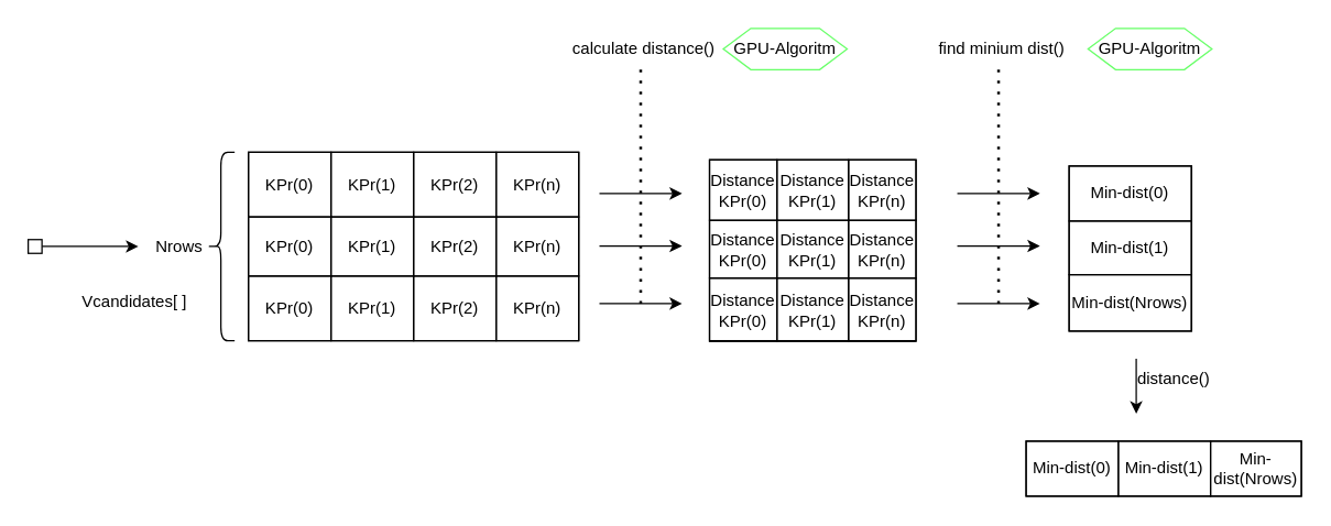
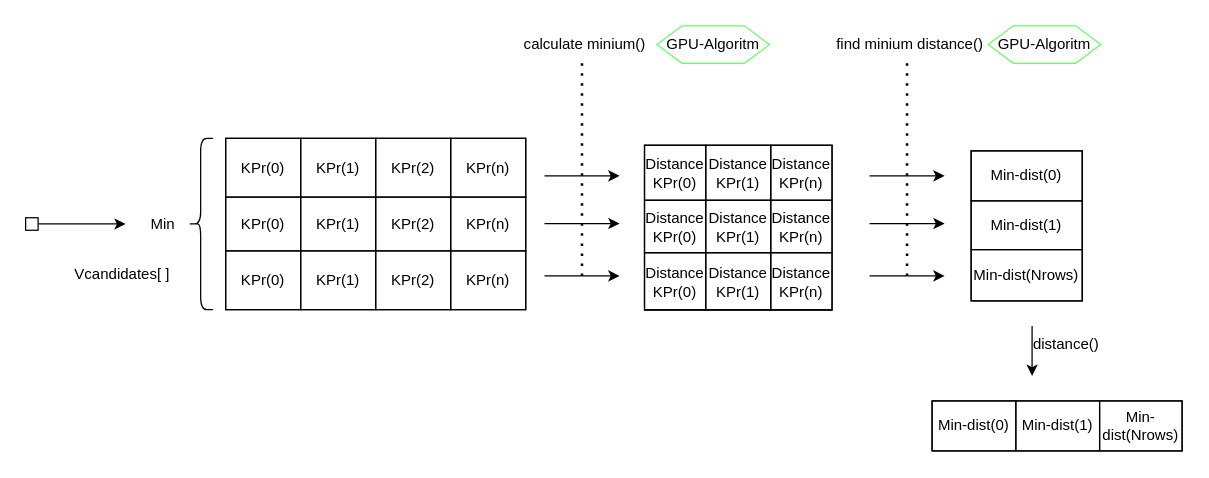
  <mxCell id="0" />
  <mxCell id="1" parent="0" />
  <mxCell id="2" value="" style="childLayout=tableLayout;recursiveResize=0;shadow=0;fillColor=none;" vertex="1" parent="1"><mxGeometry x="180" y="110" width="240" height="137" as="geometry" /></mxCell>
  <mxCell id="3" value="" style="shape=tableRow;horizontal=0;startSize=0;swimlaneHead=0;swimlaneBody=0;top=0;left=0;bottom=0;right=0;dropTarget=0;collapsible=0;recursiveResize=0;expand=0;fontStyle=0;fillColor=none;strokeColor=inherit;" vertex="1" parent="2"><mxGeometry width="240" height="47" as="geometry" /></mxCell>
  <mxCell id="4" value="KPr(0)" style="connectable=0;recursiveResize=0;strokeColor=inherit;fillColor=none;align=center;whiteSpace=wrap;html=1;" vertex="1" parent="3"><mxGeometry width="60" height="47" as="geometry"><mxRectangle width="60" height="47" as="alternateBounds" /></mxGeometry></mxCell>
  <mxCell id="5" value="KPr(1)" style="connectable=0;recursiveResize=0;strokeColor=inherit;fillColor=none;align=center;whiteSpace=wrap;html=1;" vertex="1" parent="3"><mxGeometry x="60" width="60" height="47" as="geometry"><mxRectangle width="60" height="47" as="alternateBounds" /></mxGeometry></mxCell>
  <mxCell id="6" value="KPr(2)" style="connectable=0;recursiveResize=0;strokeColor=inherit;fillColor=none;align=center;whiteSpace=wrap;html=1;" vertex="1" parent="3"><mxGeometry x="120" width="60" height="47" as="geometry"><mxRectangle width="60" height="47" as="alternateBounds" /></mxGeometry></mxCell>
  <mxCell id="7" value="KPr(n)" style="connectable=0;recursiveResize=0;strokeColor=inherit;fillColor=none;align=center;whiteSpace=wrap;html=1;" vertex="1" parent="3"><mxGeometry x="180" width="60" height="47" as="geometry"><mxRectangle width="60" height="47" as="alternateBounds" /></mxGeometry></mxCell>
  <mxCell id="8" style="shape=tableRow;horizontal=0;startSize=0;swimlaneHead=0;swimlaneBody=0;top=0;left=0;bottom=0;right=0;dropTarget=0;collapsible=0;recursiveResize=0;expand=0;fontStyle=0;fillColor=none;strokeColor=inherit;" vertex="1" parent="2"><mxGeometry y="47" width="240" height="43" as="geometry" /></mxCell>
  <mxCell id="9" value="KPr(0)" style="connectable=0;recursiveResize=0;strokeColor=inherit;fillColor=none;align=center;whiteSpace=wrap;html=1;" vertex="1" parent="8"><mxGeometry width="60" height="43" as="geometry"><mxRectangle width="60" height="43" as="alternateBounds" /></mxGeometry></mxCell>
  <mxCell id="10" value="KPr(1)" style="connectable=0;recursiveResize=0;strokeColor=inherit;fillColor=none;align=center;whiteSpace=wrap;html=1;" vertex="1" parent="8"><mxGeometry x="60" width="60" height="43" as="geometry"><mxRectangle width="60" height="43" as="alternateBounds" /></mxGeometry></mxCell>
  <mxCell id="11" value="KPr(2)" style="connectable=0;recursiveResize=0;strokeColor=inherit;fillColor=none;align=center;whiteSpace=wrap;html=1;" vertex="1" parent="8"><mxGeometry x="120" width="60" height="43" as="geometry"><mxRectangle width="60" height="43" as="alternateBounds" /></mxGeometry></mxCell>
  <mxCell id="12" value="KPr(n)" style="connectable=0;recursiveResize=0;strokeColor=inherit;fillColor=none;align=center;whiteSpace=wrap;html=1;" vertex="1" parent="8"><mxGeometry x="180" width="60" height="43" as="geometry"><mxRectangle width="60" height="43" as="alternateBounds" /></mxGeometry></mxCell>
  <mxCell id="13" style="shape=tableRow;horizontal=0;startSize=0;swimlaneHead=0;swimlaneBody=0;top=0;left=0;bottom=0;right=0;dropTarget=0;collapsible=0;recursiveResize=0;expand=0;fontStyle=0;fillColor=none;strokeColor=inherit;" vertex="1" parent="2"><mxGeometry y="90" width="240" height="47" as="geometry" /></mxCell>
  <mxCell id="14" value="KPr(0)" style="connectable=0;recursiveResize=0;strokeColor=inherit;fillColor=none;align=center;whiteSpace=wrap;html=1;" vertex="1" parent="13"><mxGeometry width="60" height="47" as="geometry"><mxRectangle width="60" height="47" as="alternateBounds" /></mxGeometry></mxCell>
  <mxCell id="15" value="KPr(1)" style="connectable=0;recursiveResize=0;strokeColor=inherit;fillColor=none;align=center;whiteSpace=wrap;html=1;" vertex="1" parent="13"><mxGeometry x="60" width="60" height="47" as="geometry"><mxRectangle width="60" height="47" as="alternateBounds" /></mxGeometry></mxCell>
  <mxCell id="16" value="KPr(2)" style="connectable=0;recursiveResize=0;strokeColor=inherit;fillColor=none;align=center;whiteSpace=wrap;html=1;" vertex="1" parent="13"><mxGeometry x="120" width="60" height="47" as="geometry"><mxRectangle width="60" height="47" as="alternateBounds" /></mxGeometry></mxCell>
  <mxCell id="17" value="KPr(n)" style="connectable=0;recursiveResize=0;strokeColor=inherit;fillColor=none;align=center;whiteSpace=wrap;html=1;" vertex="1" parent="13"><mxGeometry x="180" width="60" height="47" as="geometry"><mxRectangle width="60" height="47" as="alternateBounds" /></mxGeometry></mxCell>
  <mxCell id="18" style="edgeStyle=orthogonalEdgeStyle;rounded=0;orthogonalLoop=1;jettySize=auto;html=1;exitX=1;exitY=0.5;exitDx=0;exitDy=0;" edge="1" parent="1" source="19" target="22"><mxGeometry relative="1" as="geometry"><mxPoint x="110" y="179" as="targetPoint" /></mxGeometry></mxCell>
  <mxCell id="19" value="" style="whiteSpace=wrap;html=1;aspect=fixed;" vertex="1" parent="1"><mxGeometry x="20" y="173.5" width="10" height="10" as="geometry" /></mxCell>
  <mxCell id="20" value="Vcandidates[ ]" style="text;html=1;align=center;verticalAlign=middle;whiteSpace=wrap;rounded=0;" vertex="1" parent="1"><mxGeometry x="55" y="203.5" width="85" height="30" as="geometry" /></mxCell>
  <mxCell id="21" value="" style="shape=curlyBracket;whiteSpace=wrap;html=1;rounded=1;labelPosition=left;verticalLabelPosition=middle;align=right;verticalAlign=middle;" vertex="1" parent="1"><mxGeometry x="150" y="110" width="20" height="137" as="geometry" /></mxCell>
- <mxCell id="22" value="Nrows" style="text;html=1;align=center;verticalAlign=middle;whiteSpace=wrap;rounded=0;" vertex="1" parent="1"><mxGeometry x="100" y="163.5" width="60" height="30" as="geometry" /></mxCell>
+ <mxCell id="22" value="Min" style="text;html=1;align=center;verticalAlign=middle;whiteSpace=wrap;rounded=0;" vertex="1" parent="1"><mxGeometry x="100" y="163.5" width="60" height="30" as="geometry" /></mxCell>
  <mxCell id="23" value="" style="endArrow=classic;html=1;rounded=0;" edge="1" parent="1"><mxGeometry width="50" height="50" relative="1" as="geometry"><mxPoint x="435" y="140" as="sourcePoint" /><mxPoint x="495" y="140" as="targetPoint" /></mxGeometry></mxCell>
  <mxCell id="24" value="" style="endArrow=classic;html=1;rounded=0;" edge="1" parent="1"><mxGeometry width="50" height="50" relative="1" as="geometry"><mxPoint x="435" y="178.16" as="sourcePoint" /><mxPoint x="495" y="178.16" as="targetPoint" /></mxGeometry></mxCell>
  <mxCell id="25" value="" style="endArrow=classic;html=1;rounded=0;" edge="1" parent="1"><mxGeometry width="50" height="50" relative="1" as="geometry"><mxPoint x="435" y="220" as="sourcePoint" /><mxPoint x="495" y="220" as="targetPoint" /></mxGeometry></mxCell>
  <mxCell id="26" value="" style="endArrow=none;dashed=1;html=1;dashPattern=1 3;strokeWidth=2;rounded=0;" edge="1" parent="1"><mxGeometry width="50" height="50" relative="1" as="geometry"><mxPoint x="465" y="220" as="sourcePoint" /><mxPoint x="465" y="50" as="targetPoint" /></mxGeometry></mxCell>
- <mxCell id="27" value="calculate distance()" style="text;html=1;align=center;verticalAlign=middle;whiteSpace=wrap;rounded=0;" vertex="1" parent="1"><mxGeometry x="405" y="20" width="125" height="30" as="geometry" /></mxCell>
+ <mxCell id="27" value="calculate minium()" style="text;html=1;align=center;verticalAlign=middle;whiteSpace=wrap;rounded=0;" vertex="1" parent="1"><mxGeometry x="405" y="20" width="125" height="30" as="geometry" /></mxCell>
  <mxCell id="28" value="GPU-Algoritm" style="shape=hexagon;perimeter=hexagonPerimeter2;whiteSpace=wrap;html=1;fixedSize=1;strokeColor=#66FF66;" vertex="1" parent="1"><mxGeometry x="525" y="20" width="90" height="30" as="geometry" /></mxCell>
  <mxCell id="29" value="" style="childLayout=tableLayout;recursiveResize=0;shadow=0;fillColor=none;" vertex="1" parent="1"><mxGeometry x="515" y="115.5" width="150" height="131.5" as="geometry" /></mxCell>
  <mxCell id="30" value="" style="shape=tableRow;horizontal=0;startSize=0;swimlaneHead=0;swimlaneBody=0;top=0;left=0;bottom=0;right=0;dropTarget=0;collapsible=0;recursiveResize=0;expand=0;fontStyle=0;fillColor=none;strokeColor=inherit;" vertex="1" parent="29"><mxGeometry width="150" height="44" as="geometry" /></mxCell>
  <mxCell id="31" value="&lt;div&gt;Distance&lt;/div&gt;&lt;div&gt;KPr(0)&lt;br&gt;&lt;/div&gt;" style="connectable=0;recursiveResize=0;strokeColor=inherit;fillColor=none;align=center;whiteSpace=wrap;html=1;" vertex="1" parent="30"><mxGeometry width="49" height="44" as="geometry"><mxRectangle width="49" height="44" as="alternateBounds" /></mxGeometry></mxCell>
  <mxCell id="32" value="&lt;div&gt;Distance&lt;/div&gt;&lt;div&gt;KPr(1)&lt;br&gt;&lt;/div&gt;" style="connectable=0;recursiveResize=0;strokeColor=inherit;fillColor=none;align=center;whiteSpace=wrap;html=1;" vertex="1" parent="30"><mxGeometry x="49" width="52" height="44" as="geometry"><mxRectangle width="52" height="44" as="alternateBounds" /></mxGeometry></mxCell>
  <mxCell id="33" value="&lt;div&gt;Distance&lt;/div&gt;&lt;div&gt;KPr(n)&lt;br&gt;&lt;/div&gt;" style="connectable=0;recursiveResize=0;strokeColor=inherit;fillColor=none;align=center;whiteSpace=wrap;html=1;" vertex="1" parent="30"><mxGeometry x="101" width="49" height="44" as="geometry"><mxRectangle width="49" height="44" as="alternateBounds" /></mxGeometry></mxCell>
  <mxCell id="34" style="shape=tableRow;horizontal=0;startSize=0;swimlaneHead=0;swimlaneBody=0;top=0;left=0;bottom=0;right=0;dropTarget=0;collapsible=0;recursiveResize=0;expand=0;fontStyle=0;fillColor=none;strokeColor=inherit;" vertex="1" parent="29"><mxGeometry y="44" width="150" height="42" as="geometry" /></mxCell>
  <mxCell id="35" value="&lt;div&gt;Distance&lt;/div&gt;&lt;div&gt;KPr(0)&lt;br&gt;&lt;/div&gt;" style="connectable=0;recursiveResize=0;strokeColor=inherit;fillColor=none;align=center;whiteSpace=wrap;html=1;" vertex="1" parent="34"><mxGeometry width="49" height="42" as="geometry"><mxRectangle width="49" height="42" as="alternateBounds" /></mxGeometry></mxCell>
  <mxCell id="36" value="&lt;div&gt;Distance&lt;/div&gt;&lt;div&gt;KPr(1)&lt;br&gt;&lt;/div&gt;" style="connectable=0;recursiveResize=0;strokeColor=inherit;fillColor=none;align=center;whiteSpace=wrap;html=1;" vertex="1" parent="34"><mxGeometry x="49" width="52" height="42" as="geometry"><mxRectangle width="52" height="42" as="alternateBounds" /></mxGeometry></mxCell>
  <mxCell id="37" value="&lt;div&gt;Distance&lt;/div&gt;&lt;div&gt;KPr(n)&lt;br&gt;&lt;/div&gt;" style="connectable=0;recursiveResize=0;strokeColor=inherit;fillColor=none;align=center;whiteSpace=wrap;html=1;" vertex="1" parent="34"><mxGeometry x="101" width="49" height="42" as="geometry"><mxRectangle width="49" height="42" as="alternateBounds" /></mxGeometry></mxCell>
  <mxCell id="38" style="shape=tableRow;horizontal=0;startSize=0;swimlaneHead=0;swimlaneBody=0;top=0;left=0;bottom=0;right=0;dropTarget=0;collapsible=0;recursiveResize=0;expand=0;fontStyle=0;fillColor=none;strokeColor=inherit;" vertex="1" parent="29"><mxGeometry y="86" width="150" height="46" as="geometry" /></mxCell>
  <mxCell id="39" value="&lt;div&gt;Distance&lt;/div&gt;&lt;div&gt;KPr(0)&lt;br&gt;&lt;/div&gt;" style="connectable=0;recursiveResize=0;strokeColor=inherit;fillColor=none;align=center;whiteSpace=wrap;html=1;" vertex="1" parent="38"><mxGeometry width="49" height="46" as="geometry"><mxRectangle width="49" height="46" as="alternateBounds" /></mxGeometry></mxCell>
  <mxCell id="40" value="&lt;div&gt;Distance&lt;/div&gt;&lt;div&gt;KPr(1)&lt;br&gt;&lt;/div&gt;" style="connectable=0;recursiveResize=0;strokeColor=inherit;fillColor=none;align=center;whiteSpace=wrap;html=1;" vertex="1" parent="38"><mxGeometry x="49" width="52" height="46" as="geometry"><mxRectangle width="52" height="46" as="alternateBounds" /></mxGeometry></mxCell>
  <mxCell id="41" value="&lt;div&gt;Distance&lt;/div&gt;&lt;div&gt;KPr(n)&lt;br&gt;&lt;/div&gt;" style="connectable=0;recursiveResize=0;strokeColor=inherit;fillColor=none;align=center;whiteSpace=wrap;html=1;" vertex="1" parent="38"><mxGeometry x="101" width="49" height="46" as="geometry"><mxRectangle width="49" height="46" as="alternateBounds" /></mxGeometry></mxCell>
  <mxCell id="42" value="" style="endArrow=classic;html=1;rounded=0;" edge="1" parent="1"><mxGeometry width="50" height="50" relative="1" as="geometry"><mxPoint x="695" y="140" as="sourcePoint" /><mxPoint x="755" y="140" as="targetPoint" /></mxGeometry></mxCell>
  <mxCell id="43" value="" style="endArrow=classic;html=1;rounded=0;" edge="1" parent="1"><mxGeometry width="50" height="50" relative="1" as="geometry"><mxPoint x="695" y="178.16" as="sourcePoint" /><mxPoint x="755" y="178.16" as="targetPoint" /></mxGeometry></mxCell>
  <mxCell id="44" value="" style="endArrow=classic;html=1;rounded=0;" edge="1" parent="1"><mxGeometry width="50" height="50" relative="1" as="geometry"><mxPoint x="695" y="220" as="sourcePoint" /><mxPoint x="755" y="220" as="targetPoint" /></mxGeometry></mxCell>
  <mxCell id="45" value="" style="endArrow=none;dashed=1;html=1;dashPattern=1 3;strokeWidth=2;rounded=0;" edge="1" parent="1"><mxGeometry width="50" height="50" relative="1" as="geometry"><mxPoint x="725" y="220" as="sourcePoint" /><mxPoint x="725" y="50" as="targetPoint" /></mxGeometry></mxCell>
- <mxCell id="46" value="find minium dist()" style="text;html=1;align=center;verticalAlign=middle;whiteSpace=wrap;rounded=0;" vertex="1" parent="1"><mxGeometry x="665" y="20" width="125" height="30" as="geometry" /></mxCell>
+ <mxCell id="46" value="find minium distance()" style="text;html=1;align=center;verticalAlign=middle;whiteSpace=wrap;rounded=0;" vertex="1" parent="1"><mxGeometry x="665" y="20" width="125" height="30" as="geometry" /></mxCell>
  <mxCell id="47" value="GPU-Algoritm" style="shape=hexagon;perimeter=hexagonPerimeter2;whiteSpace=wrap;html=1;fixedSize=1;strokeColor=#66FF66;" vertex="1" parent="1"><mxGeometry x="790" y="20" width="90" height="30" as="geometry" /></mxCell>
  <mxCell id="48" value="" style="childLayout=tableLayout;recursiveResize=0;shadow=0;fillColor=none;" vertex="1" parent="1"><mxGeometry x="776.25" y="120" width="88.75" height="120" as="geometry" /></mxCell>
  <mxCell id="49" value="" style="shape=tableRow;horizontal=0;startSize=0;swimlaneHead=0;swimlaneBody=0;top=0;left=0;bottom=0;right=0;dropTarget=0;collapsible=0;recursiveResize=0;expand=0;fontStyle=0;fillColor=none;strokeColor=inherit;" vertex="1" parent="48"><mxGeometry width="88.75" height="40" as="geometry" /></mxCell>
  <mxCell id="50" value="Min-dist(0)" style="connectable=0;recursiveResize=0;strokeColor=inherit;fillColor=none;align=center;whiteSpace=wrap;html=1;" vertex="1" parent="49"><mxGeometry width="89" height="40" as="geometry"><mxRectangle width="89" height="40" as="alternateBounds" /></mxGeometry></mxCell>
  <mxCell id="51" style="shape=tableRow;horizontal=0;startSize=0;swimlaneHead=0;swimlaneBody=0;top=0;left=0;bottom=0;right=0;dropTarget=0;collapsible=0;recursiveResize=0;expand=0;fontStyle=0;fillColor=none;strokeColor=inherit;" vertex="1" parent="48"><mxGeometry y="40" width="88.75" height="39" as="geometry" /></mxCell>
  <mxCell id="52" value="Min-dist(1)" style="connectable=0;recursiveResize=0;strokeColor=inherit;fillColor=none;align=center;whiteSpace=wrap;html=1;" vertex="1" parent="51"><mxGeometry width="89" height="39" as="geometry"><mxRectangle width="89" height="39" as="alternateBounds" /></mxGeometry></mxCell>
  <mxCell id="53" style="shape=tableRow;horizontal=0;startSize=0;swimlaneHead=0;swimlaneBody=0;top=0;left=0;bottom=0;right=0;dropTarget=0;collapsible=0;recursiveResize=0;expand=0;fontStyle=0;fillColor=none;strokeColor=inherit;" vertex="1" parent="48"><mxGeometry y="79" width="88.75" height="41" as="geometry" /></mxCell>
  <mxCell id="54" value="Min-dist(Nrows)" style="connectable=0;recursiveResize=0;strokeColor=inherit;fillColor=none;align=center;whiteSpace=wrap;html=1;" vertex="1" parent="53"><mxGeometry width="89" height="41" as="geometry"><mxRectangle width="89" height="41" as="alternateBounds" /></mxGeometry></mxCell>
  <mxCell id="55" value="" style="endArrow=classic;html=1;rounded=0;" edge="1" parent="1"><mxGeometry width="50" height="50" relative="1" as="geometry"><mxPoint x="825" y="260" as="sourcePoint" /><mxPoint x="825" y="300" as="targetPoint" /></mxGeometry></mxCell>
  <mxCell id="56" value="distance()" style="text;html=1;align=center;verticalAlign=middle;whiteSpace=wrap;rounded=0;" vertex="1" parent="1"><mxGeometry x="790" y="260" width="125" height="30" as="geometry" /></mxCell>
  <mxCell id="57" value="" style="childLayout=tableLayout;recursiveResize=0;shadow=0;fillColor=none;" vertex="1" parent="1"><mxGeometry x="745" y="320" width="200" height="40" as="geometry" /></mxCell>
  <mxCell id="58" style="shape=tableRow;horizontal=0;startSize=0;swimlaneHead=0;swimlaneBody=0;top=0;left=0;bottom=0;right=0;dropTarget=0;collapsible=0;recursiveResize=0;expand=0;fontStyle=0;fillColor=none;strokeColor=inherit;" vertex="1" parent="57"><mxGeometry width="200" height="40" as="geometry" /></mxCell>
  <mxCell id="59" value="Min-dist(0)" style="connectable=0;recursiveResize=0;strokeColor=inherit;fillColor=none;align=center;whiteSpace=wrap;html=1;" vertex="1" parent="58"><mxGeometry width="67" height="40" as="geometry"><mxRectangle width="67" height="40" as="alternateBounds" /></mxGeometry></mxCell>
  <mxCell id="60" value="Min-dist(1)" style="connectable=0;recursiveResize=0;strokeColor=inherit;fillColor=none;align=center;whiteSpace=wrap;html=1;" vertex="1" parent="58"><mxGeometry x="67" width="67" height="40" as="geometry"><mxRectangle width="67" height="40" as="alternateBounds" /></mxGeometry></mxCell>
  <mxCell id="61" value="Min-dist(Nrows)" style="connectable=0;recursiveResize=0;strokeColor=inherit;fillColor=none;align=center;whiteSpace=wrap;html=1;" vertex="1" parent="58"><mxGeometry x="134" width="66" height="40" as="geometry"><mxRectangle width="66" height="40" as="alternateBounds" /></mxGeometry></mxCell>
